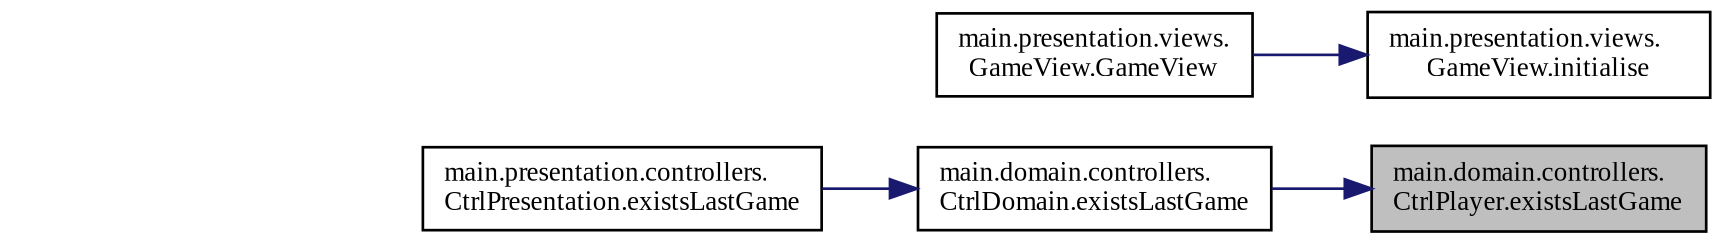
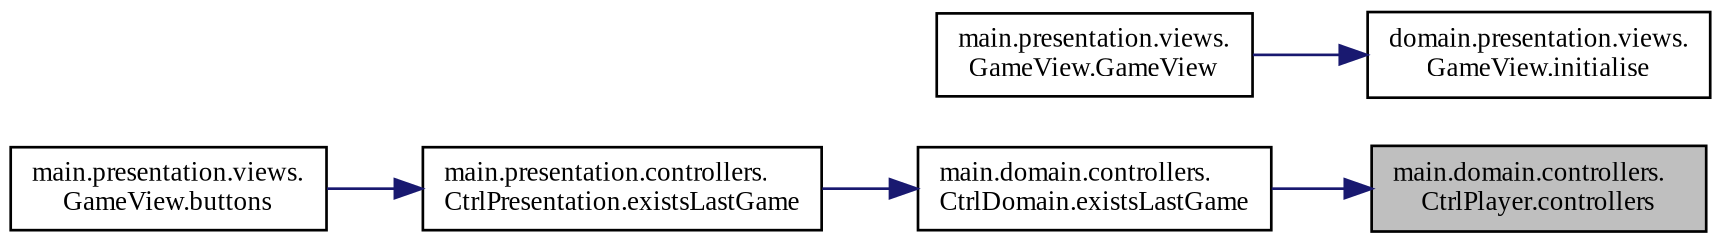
  digraph {
    fontname="Liberation Serif"
    rankdir=RL
    node [color=black fillcolor=white fontname="Liberation Serif" fontsize=10 shape=record style=filled]
    edge [color=midnightblue dir=back fontname="Liberation Serif" fontsize=10 labelfontname=Helvetica labelfontsize=10 style=solid]
-   n1 [fillcolor=grey75 fontcolor=black height=0.2 label="main.domain.controllers.\lCtrlPlayer.existsLastGame" width=0.4]
+   n1 [fillcolor=grey75 fontcolor=black height=0.2 label="main.domain.controllers.\lCtrlPlayer.controllers" width=0.4]
    n2 [height=0.2 label="main.domain.controllers.\lCtrlDomain.existsLastGame" width=0.4]
    n3 [height=0.2 label="main.presentation.controllers.\lCtrlPresentation.existsLastGame" width=0.4]
-   n5 [height=0.2 label="main.presentation.views.\lGameView.initialise" width=0.4]
+   n4 [height=0.2 label="main.presentation.views.\lGameView.buttons" width=0.4]
+   n5 [height=0.2 label="domain.presentation.views.\lGameView.initialise" width=0.4]
    n6 [height=0.2 label="main.presentation.views.\lGameView.GameView" width=0.4]
    n1 -> n2
    n2 -> n3
+   n3 -> n4
    n5 -> n6
  }
